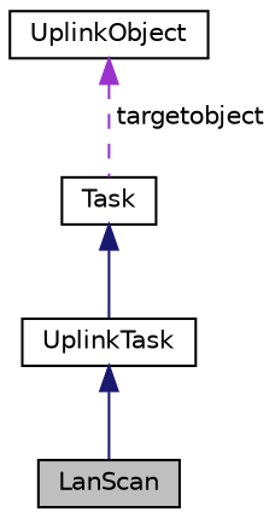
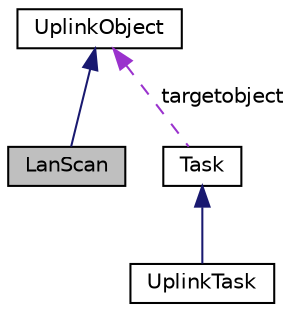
  digraph {
    node [color=black fillcolor=white fontname=Helvetica fontsize=10 shape=record style=filled]
    edge [color=midnightblue dir=back fontname=Helvetica fontsize=10 labelfontname=Helvetica labelfontsize=10 style=solid]
    n1 [fillcolor=grey75 fontcolor=black height=0.2 label=LanScan width=0.4]
    n2 [height=0.2 label=UplinkTask width=0.4]
    n3 [height=0.2 label=Task width=0.4]
    n4 [height=0.2 label=UplinkObject width=0.4]
-   n2 -> n1
+   n4 -> n1
    n3 -> n2
    n4 -> n3 [color=darkorchid3 label=" targetobject" style=dashed]
  }
